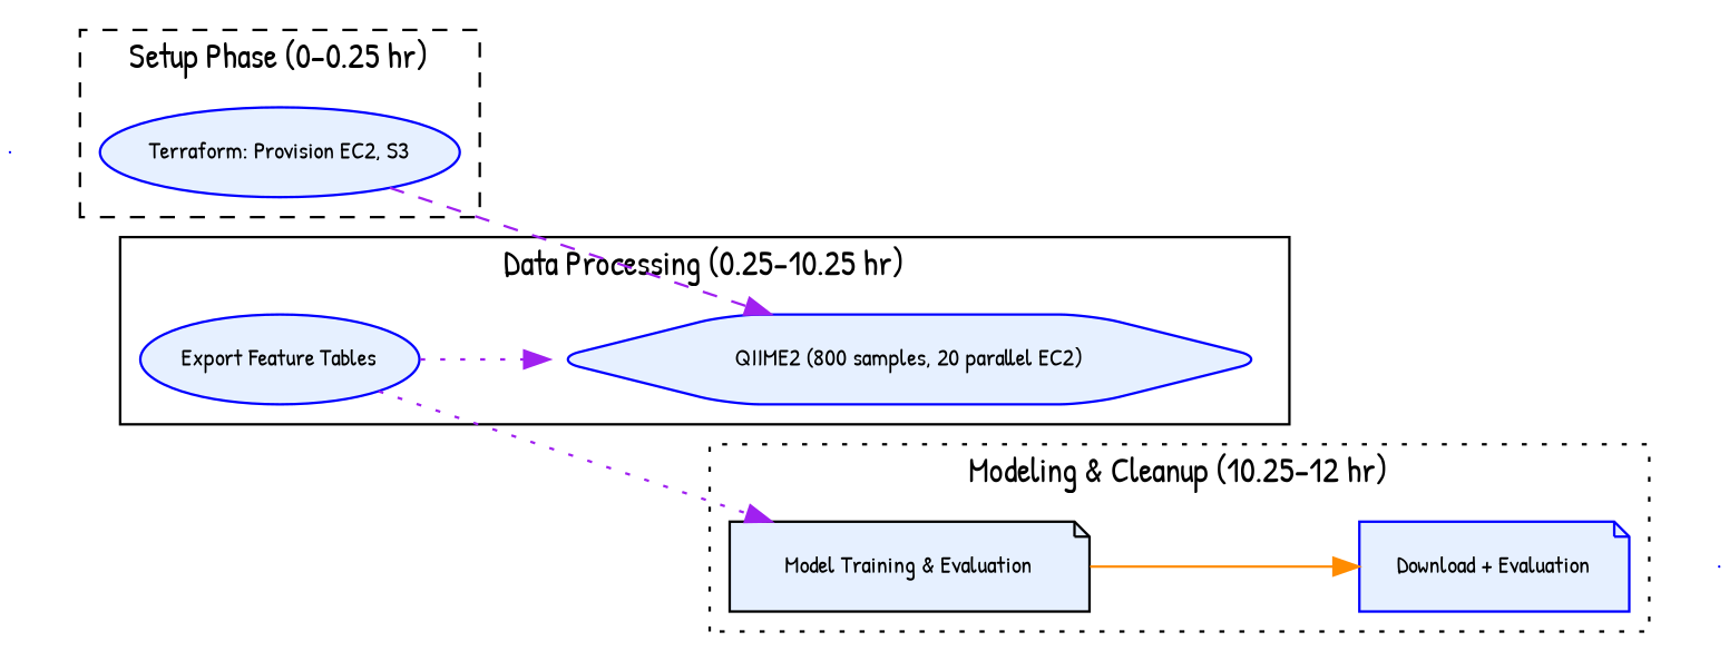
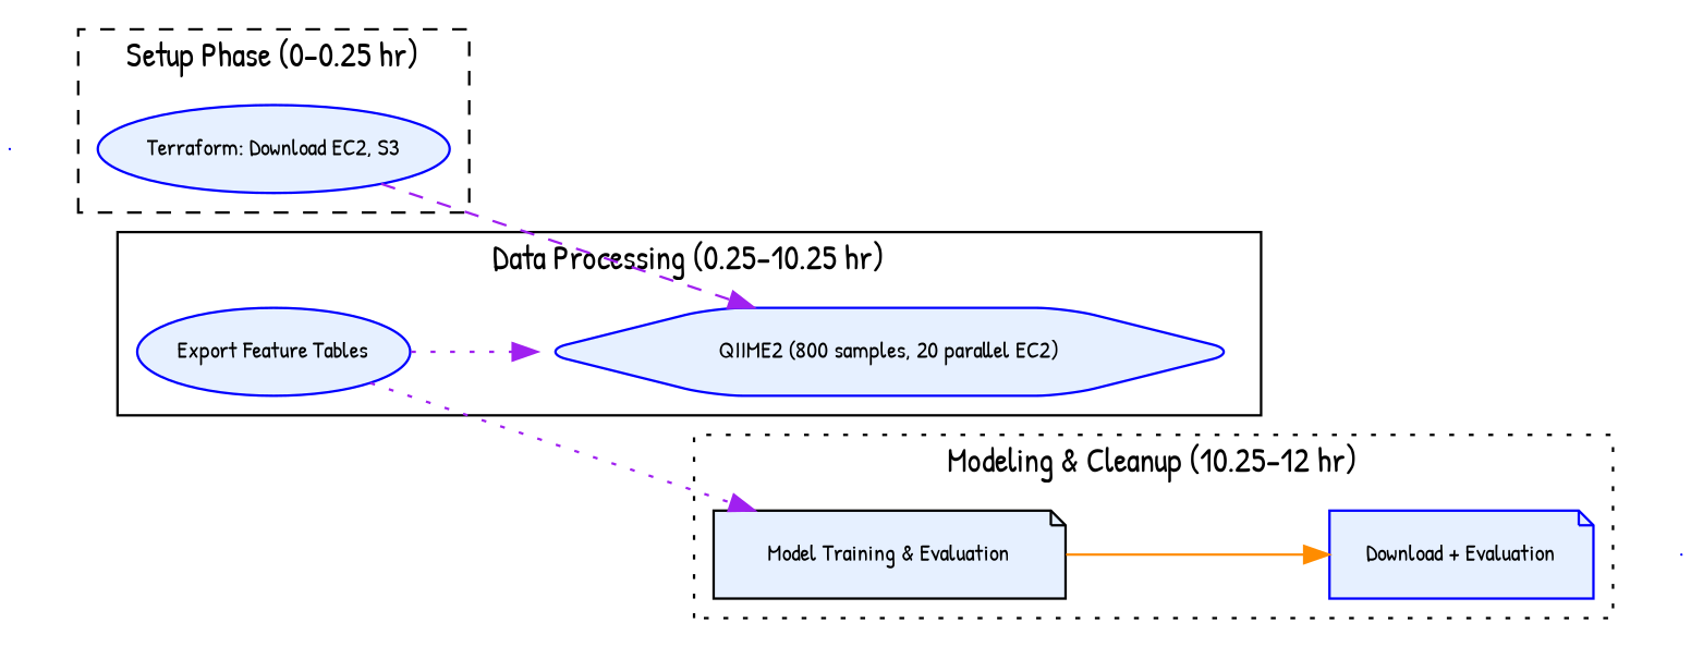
  digraph {
    fontname="Patrick Hand"
    rankdir=LR
    node [color=blue fillcolor="#e6f0ff" fontname="Patrick Hand" fontsize=10 shape=ellipse style="rounded,filled"]
    edge [color=purple fontname="Patrick Hand" style=dotted]
    n1 [label="QIIME2 (800 samples, 20 parallel EC2)" shape=hexagon width=4]
    n2 [label="Export Feature Tables" width=1.5]
-   n3 [label="Terraform: Provision EC2, S3" width=2]
+   n3 [label="Terraform: Download EC2, S3" width=2]
    n4 [color=black label="Model Training & Evaluation" shape=note width=2]
    n5 [label="Download + Evaluation" shape=note width=1.5]
    end [shape=point width=0]
    start [shape=point width=0]
    subgraph cluster_1 {
      label="Data Processing (0.25–10.25 hr)"
      style=solid
      n1
      n2
    }
    subgraph cluster_2 {
      label="Setup Phase (0–0.25 hr)"
      style=dashed
      n3
    }
    subgraph cluster_3 {
      label="Modeling & Cleanup (10.25–12 hr)"
      style=dotted
      n4
      n5
    }
    n2 -> n1
    n2 -> n4
    n3 -> n1 [style=dashed]
    n4 -> n5 [color=darkorange style=solid]
    n5 -> end [style=invis color=""]
    start -> n3 [style=invis color=""]
  }
